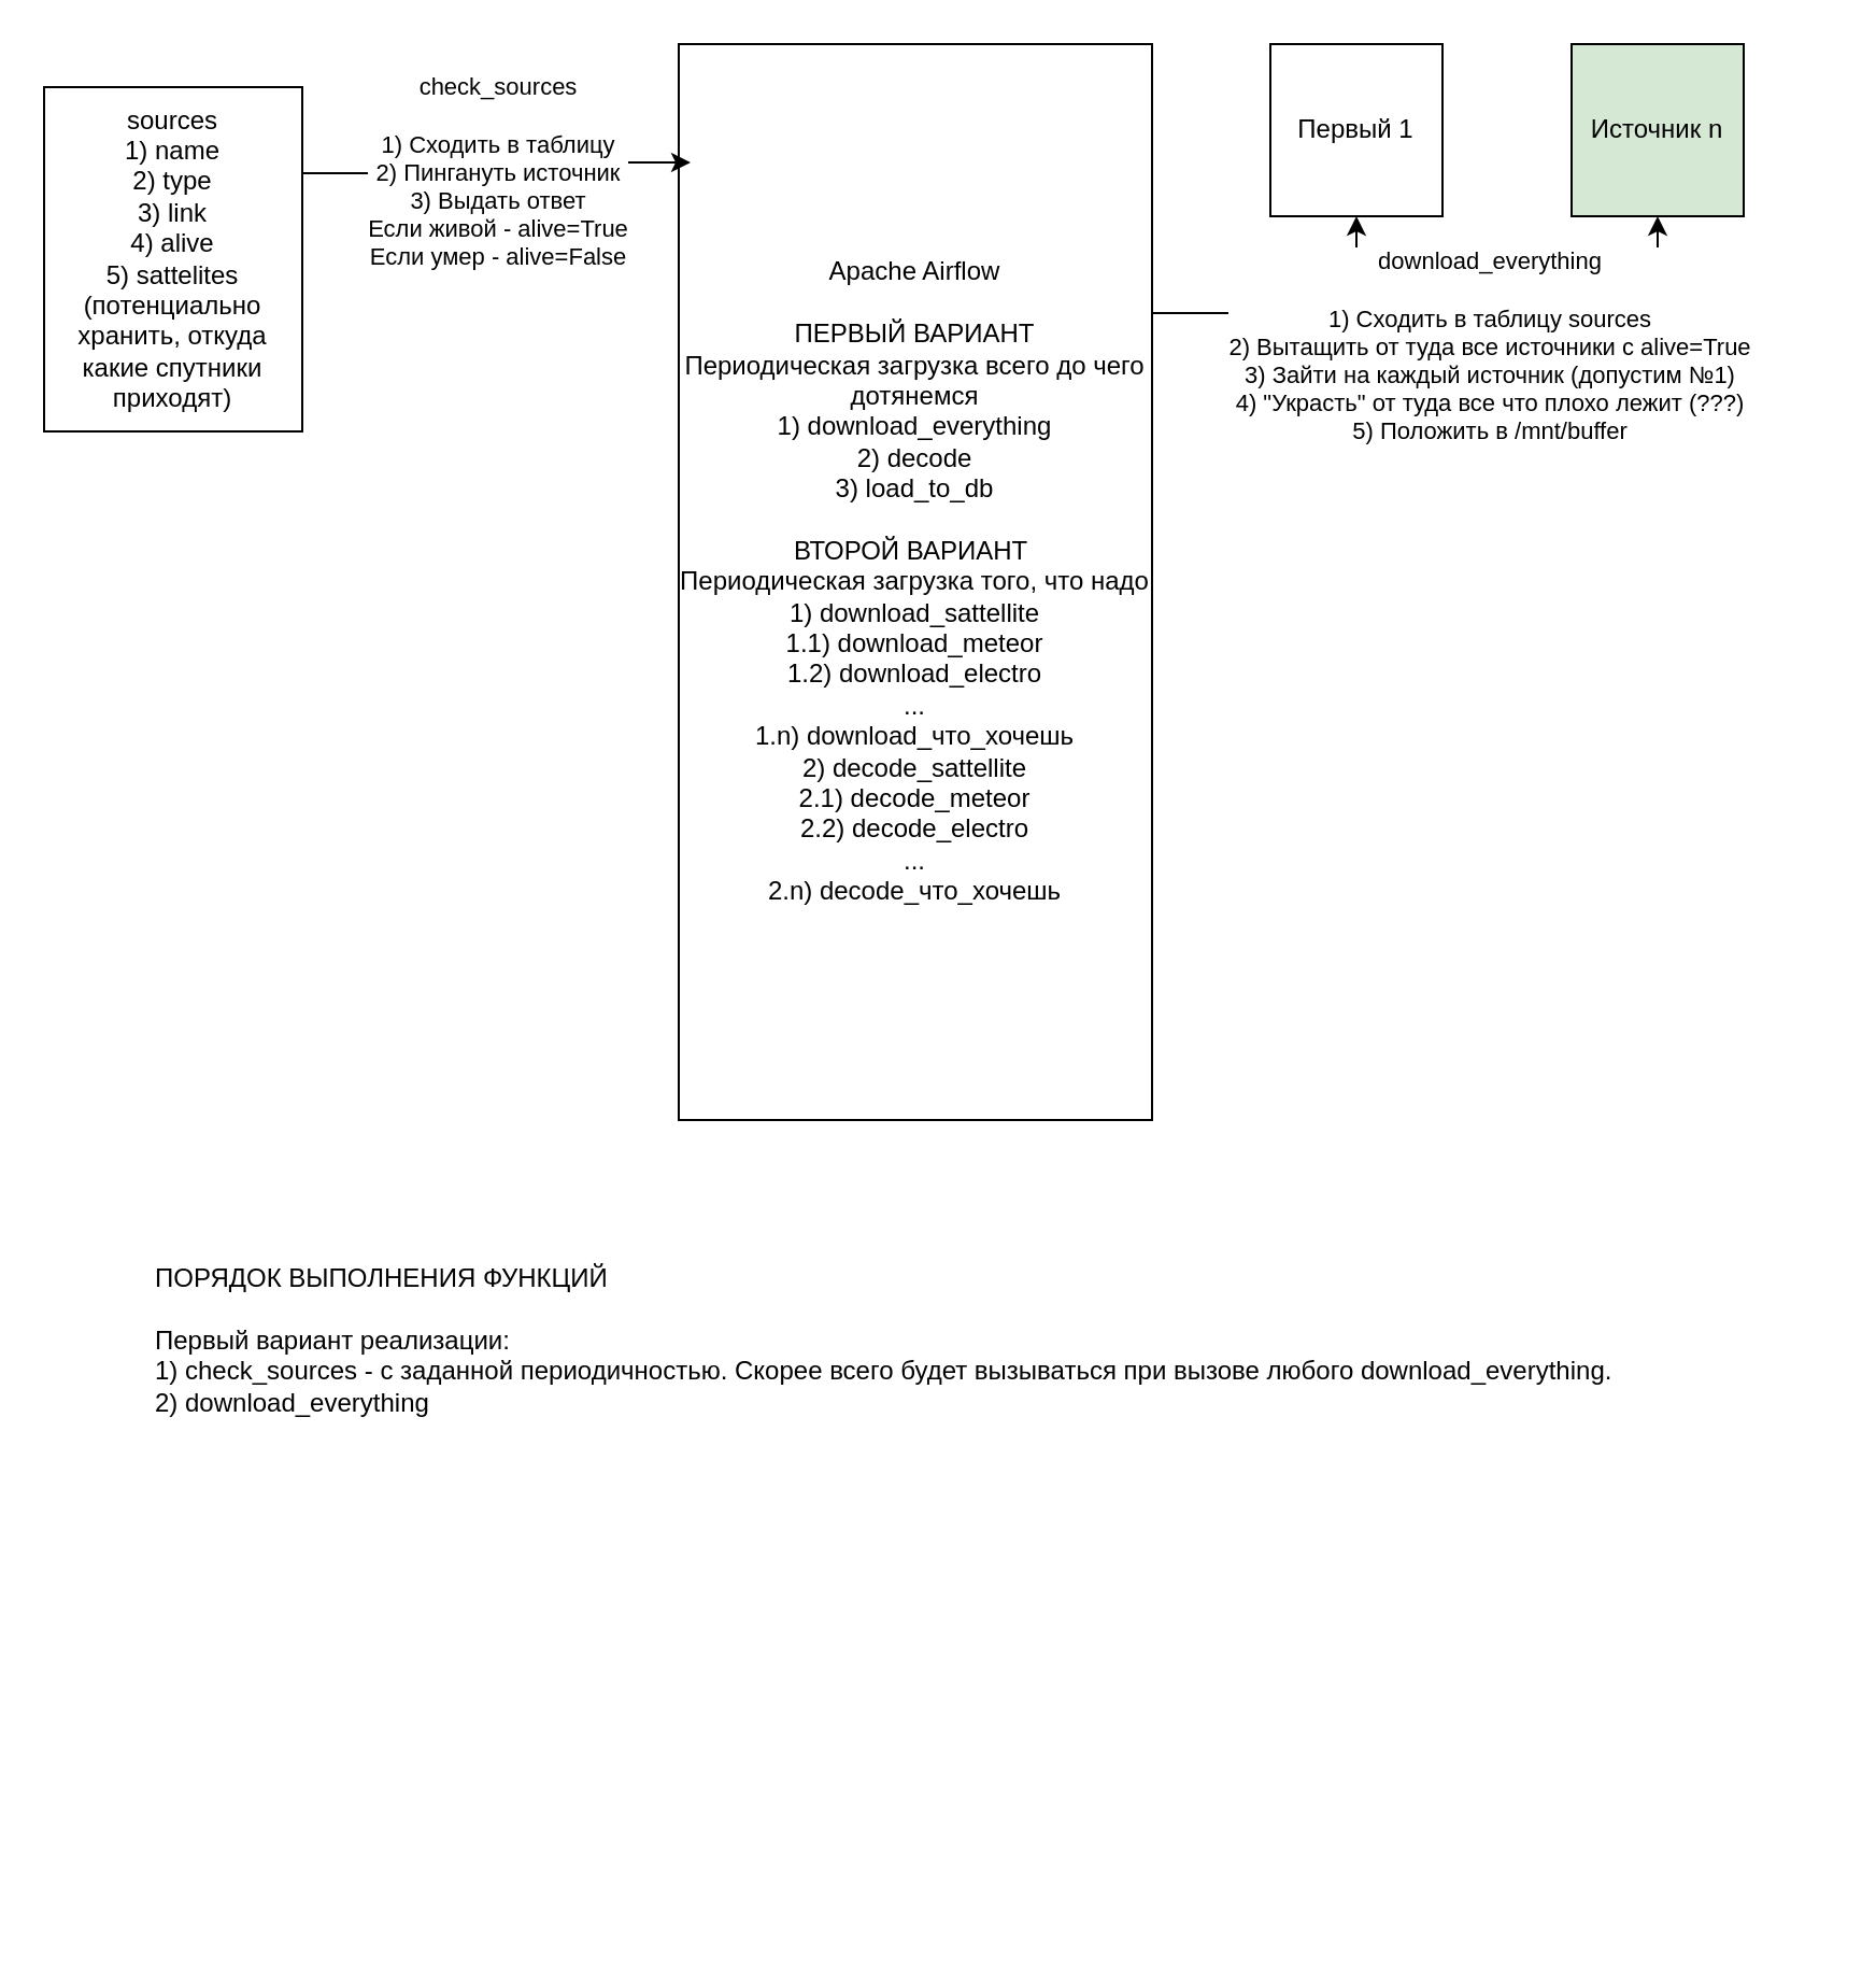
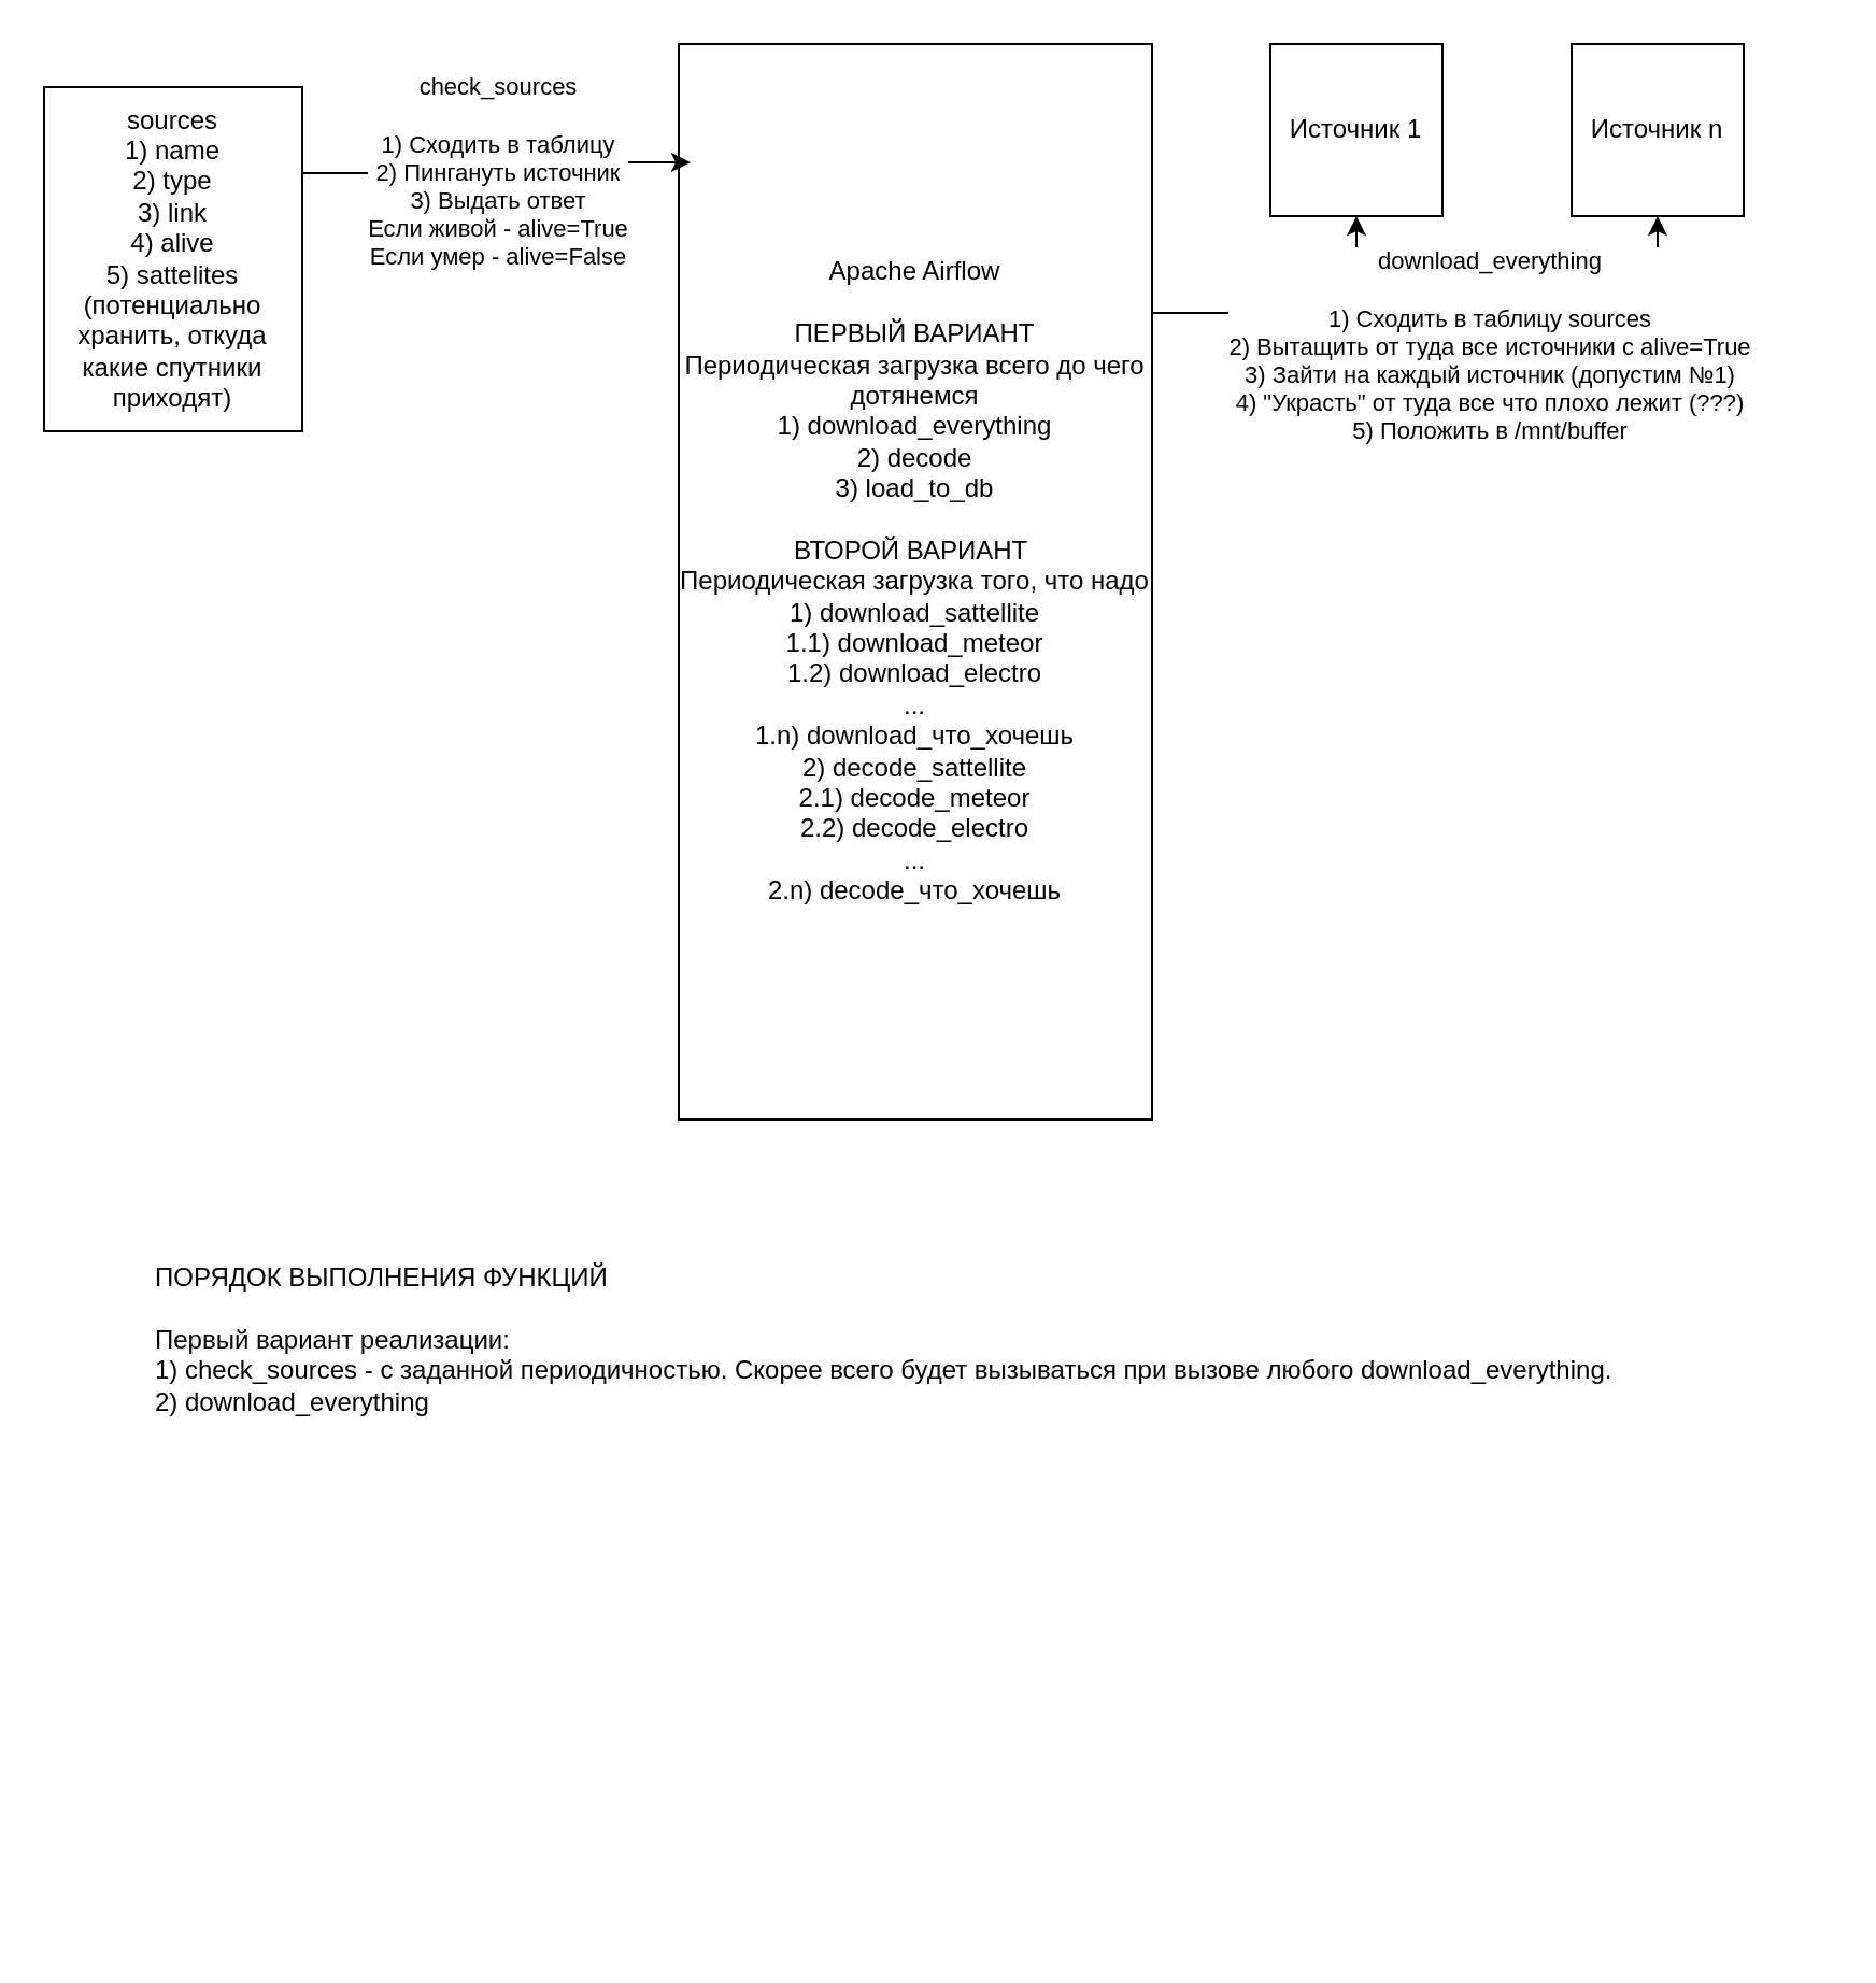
  <mxCell id="0" />
  <mxCell id="1" parent="0" />
  <mxCell id="2" style="edgeStyle=orthogonalEdgeStyle;rounded=0;orthogonalLoop=1;jettySize=auto;html=1;exitX=1;exitY=0.25;exitDx=0;exitDy=0;entryX=0.5;entryY=1;entryDx=0;entryDy=0;" edge="1" parent="1" source="5" target="9"><mxGeometry relative="1" as="geometry" /></mxCell>
  <mxCell id="3" style="edgeStyle=orthogonalEdgeStyle;rounded=0;orthogonalLoop=1;jettySize=auto;html=1;exitX=1;exitY=0.25;exitDx=0;exitDy=0;entryX=0.5;entryY=1;entryDx=0;entryDy=0;" edge="1" parent="1" source="5" target="10"><mxGeometry relative="1" as="geometry" /></mxCell>
  <mxCell id="4" value="download_everything&lt;br&gt;&lt;br&gt;&lt;div&gt;1) Сходить в таблицу sources&lt;/div&gt;&lt;div&gt;2) Вытащить от туда все источники с alive=True&lt;/div&gt;&lt;div&gt;3) Зайти на каждый источник (допустим №1)&lt;br&gt;4) &quot;Украсть&quot; от туда все что плохо лежит (???)&lt;br&gt;5) Положить в /mnt/buffer&lt;br&gt;&lt;/div&gt;" style="edgeLabel;html=1;align=center;verticalAlign=middle;resizable=0;points=[];" vertex="1" connectable="0" parent="3"><mxGeometry x="-0.105" y="-2" relative="1" as="geometry"><mxPoint x="31" y="13" as="offset" /></mxGeometry></mxCell>
  <mxCell id="5" value="&lt;div&gt;Apache Airflow&lt;/div&gt;&lt;div&gt;&lt;br&gt;ПЕРВЫЙ ВАРИАНТ&lt;/div&gt;&lt;div&gt;Периодическая загрузка всего до чего дотянемся&lt;br&gt;1) download_everything&lt;br&gt;&lt;/div&gt;&lt;div&gt;2) decode&lt;/div&gt;&lt;div&gt;3) load_to_db&lt;/div&gt;&lt;div&gt;&lt;br&gt;&lt;/div&gt;&lt;div&gt;ВТОРОЙ ВАРИАНТ&amp;nbsp;&lt;/div&gt;&lt;div&gt;Периодическая загрузка того, что надо&lt;br&gt;1) download_sattellite&lt;/div&gt;&lt;div&gt;1.1) download_meteor&lt;br&gt;1.2) download_electro&lt;br&gt;...&lt;br&gt;1.n) download_что_хочешь&lt;/div&gt;&lt;div&gt;2) decode_sattellite&lt;br&gt;2.1) decode_meteor&lt;br&gt;2.2) decode_electro&lt;/div&gt;&lt;div&gt;...&lt;br&gt;2.n) decode_что_хочешь&lt;br&gt;&lt;/div&gt;" style="rounded=0;whiteSpace=wrap;html=1;" vertex="1" parent="1"><mxGeometry x="315" y="20" width="220" height="500" as="geometry" /></mxCell>
  <mxCell id="6" value="&lt;div&gt;sources&lt;/div&gt;&lt;div&gt;1) name&lt;/div&gt;&lt;div&gt;2) type&lt;/div&gt;&lt;div&gt;3) link&lt;/div&gt;&lt;div&gt;4) alive&lt;br&gt;5) sattelites&lt;/div&gt;&lt;div&gt;(потенциально хранить, откуда какие спутники приходят)&lt;br&gt;&lt;/div&gt;" style="rounded=0;whiteSpace=wrap;html=1;" vertex="1" parent="1"><mxGeometry x="20" y="40" width="120" height="160" as="geometry" /></mxCell>
  <mxCell id="7" style="edgeStyle=orthogonalEdgeStyle;rounded=0;orthogonalLoop=1;jettySize=auto;html=1;exitX=1;exitY=0.25;exitDx=0;exitDy=0;entryX=0.025;entryY=0.11;entryDx=0;entryDy=0;entryPerimeter=0;" edge="1" parent="1" source="6" target="5"><mxGeometry relative="1" as="geometry" /></mxCell>
  <mxCell id="8" value="check_sources&lt;br&gt;&lt;br&gt;1) Сходить в таблицу&lt;br&gt;2) Пингануть источник&lt;br&gt;3) Выдать ответ&lt;br&gt;&lt;div&gt;Если живой - alive=True&lt;/div&gt;&lt;div&gt;Если умер - alive=False&lt;br&gt;&lt;/div&gt;" style="edgeLabel;html=1;align=center;verticalAlign=middle;resizable=0;points=[];" vertex="1" connectable="0" parent="7"><mxGeometry x="-0.167" y="1" relative="1" as="geometry"><mxPoint x="13" as="offset" /></mxGeometry></mxCell>
- <mxCell id="9" value="Первый 1" style="whiteSpace=wrap;html=1;aspect=fixed;" vertex="1" parent="1"><mxGeometry x="590" y="20" width="80" height="80" as="geometry" /></mxCell>
- <mxCell id="10" value="Источник n" style="whiteSpace=wrap;html=1;aspect=fixed;fillColor=#d5e8d4;" vertex="1" parent="1"><mxGeometry x="730" y="20" width="80" height="80" as="geometry" /></mxCell>
+ <mxCell id="9" value="Источник 1" style="whiteSpace=wrap;html=1;aspect=fixed;" vertex="1" parent="1"><mxGeometry x="590" y="20" width="80" height="80" as="geometry" /></mxCell>
+ <mxCell id="10" value="Источник n" style="whiteSpace=wrap;html=1;aspect=fixed;" vertex="1" parent="1"><mxGeometry x="730" y="20" width="80" height="80" as="geometry" /></mxCell>
  <mxCell id="11" value="&lt;div&gt;ПОРЯДОК ВЫПОЛНЕНИЯ ФУНКЦИЙ&lt;/div&gt;&lt;div&gt;&lt;br&gt;&lt;/div&gt;&lt;div&gt;Первый вариант реализации:&lt;br&gt;&lt;/div&gt;&lt;div&gt;1) check_sources - с заданной периодичностью. Скорее всего будет вызываться при вызове любого download_everything.&lt;/div&gt;&lt;div&gt;2) download_everything&lt;br&gt;&lt;/div&gt;" style="text;html=1;align=left;verticalAlign=top;whiteSpace=wrap;rounded=0;" vertex="1" parent="1"><mxGeometry x="70" y="580" width="780" height="320" as="geometry" /></mxCell>
